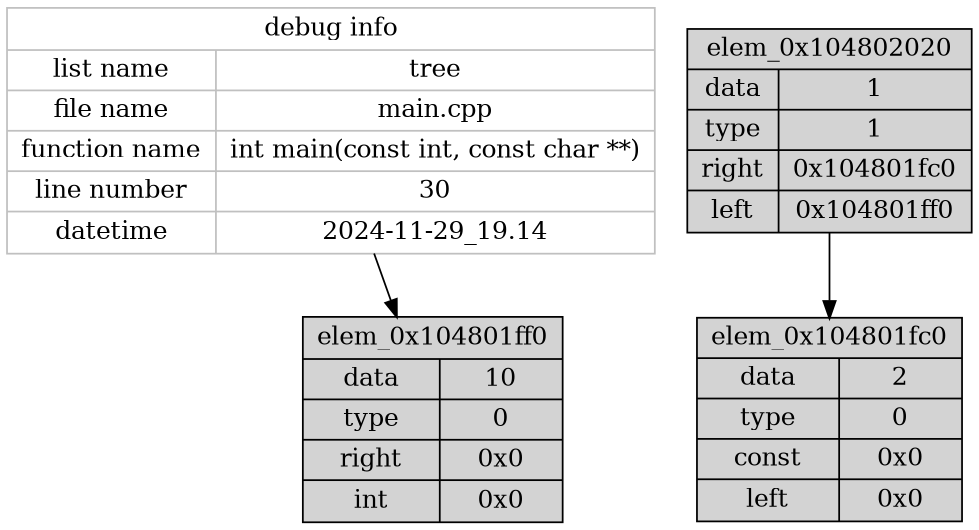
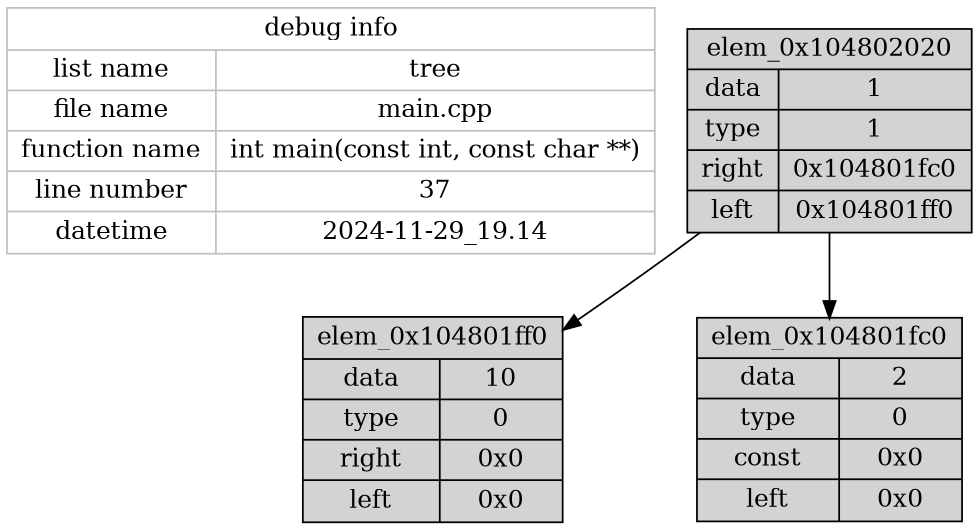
  digraph {
    node [color=black fillcolor=lightgrey shape=record style=filled]
-   n1 [color=grey fillcolor=white label="{debug info | { {list name | file name | function name | line number | datetime} | {tree | main.cpp | int main(const int, const char **) | 30 | 2024-11-29_19.14} }}"]
+   n1 [color=grey fillcolor=white label="{debug info | { {list name | file name | function name | line number | datetime} | {tree | main.cpp | int main(const int, const char **) | 37 | 2024-11-29_19.14} }}"]
    n2 [label="{elem_0x104802020  | { {data | type | right | left} | {1 | 1 | 0x104801fc0 | 0x104801ff0} } }"]
-   n3 [label="{elem_0x104801ff0  | { {data | type | right | int} | {10 | 0 | 0x0 | 0x0} } }"]
+   n3 [label="{elem_0x104801ff0  | { {data | type | right | left} | {10 | 0 | 0x0 | 0x0} } }"]
    n4 [label="{elem_0x104801fc0  | { {data | type | const | left} | {2 | 0 | 0x0 | 0x0} } }"]
-   n1 -> n3
+   n2 -> n3
    n2 -> n4
  }
